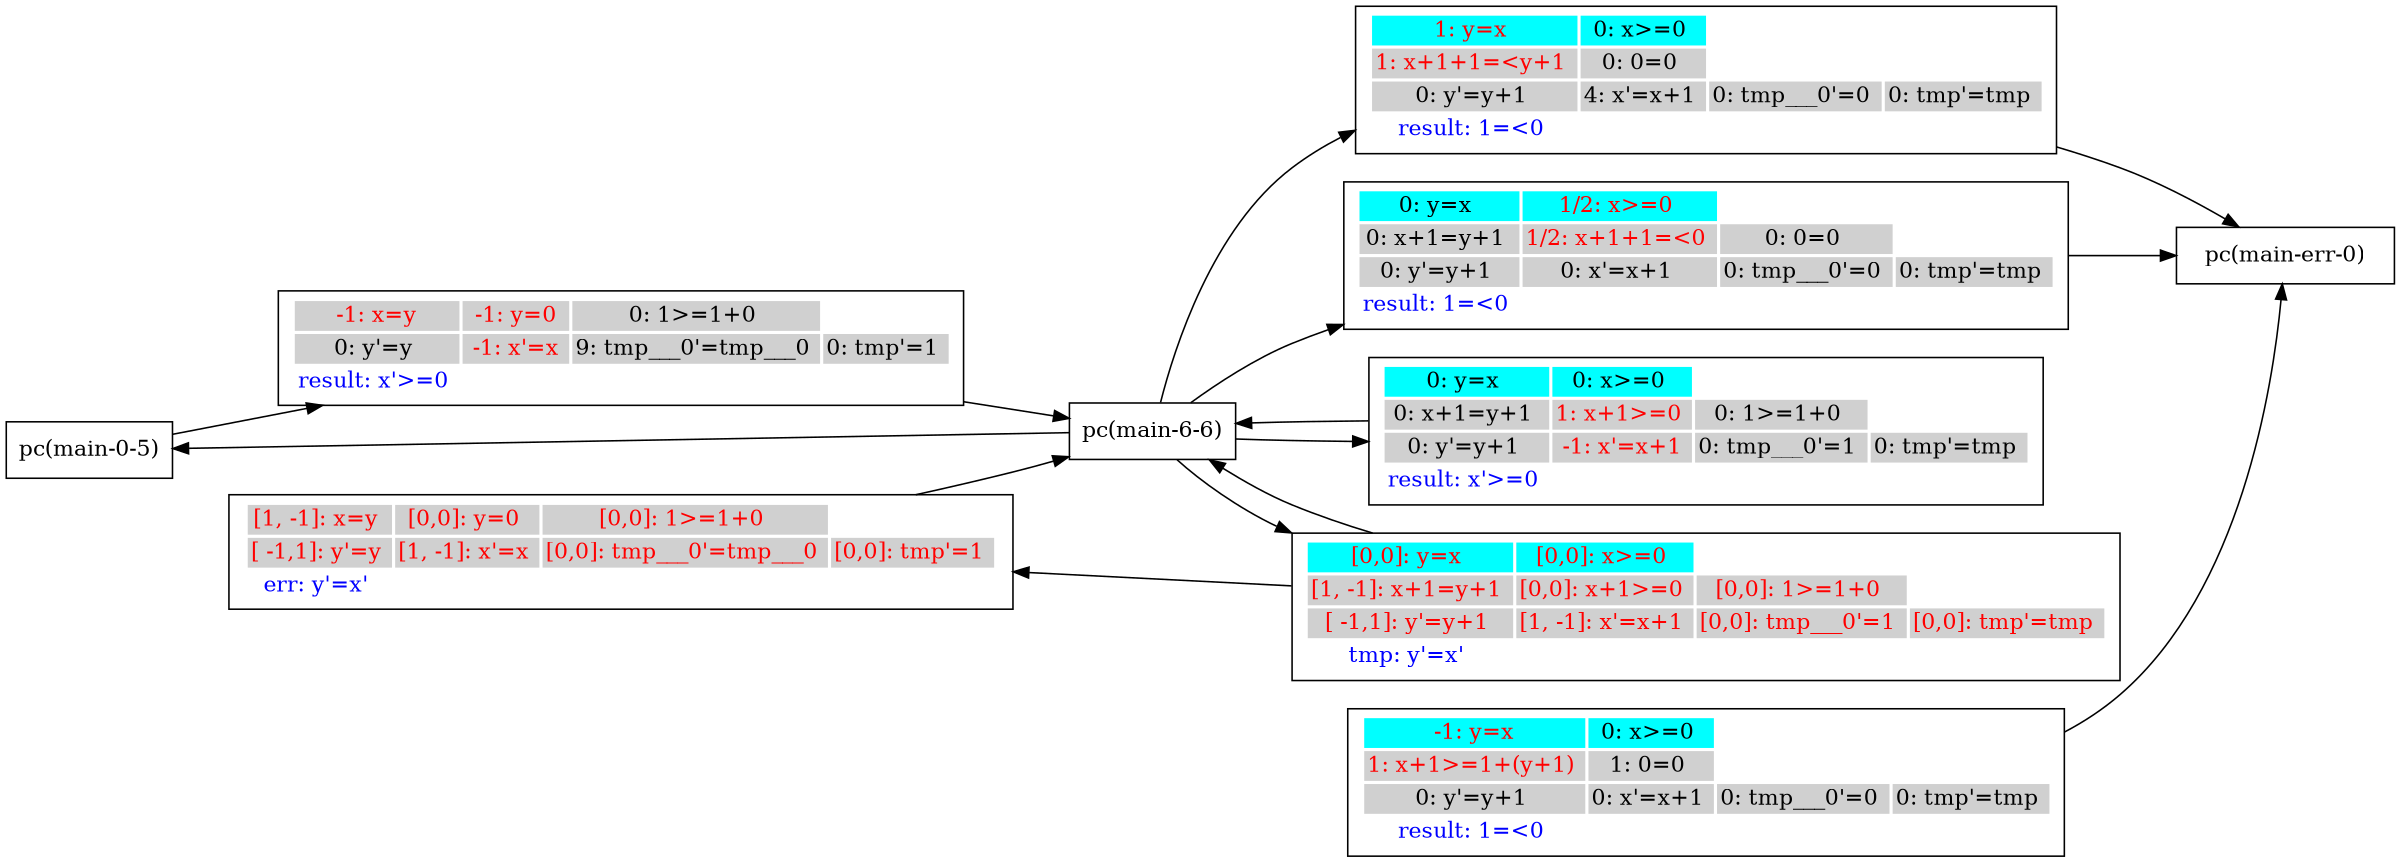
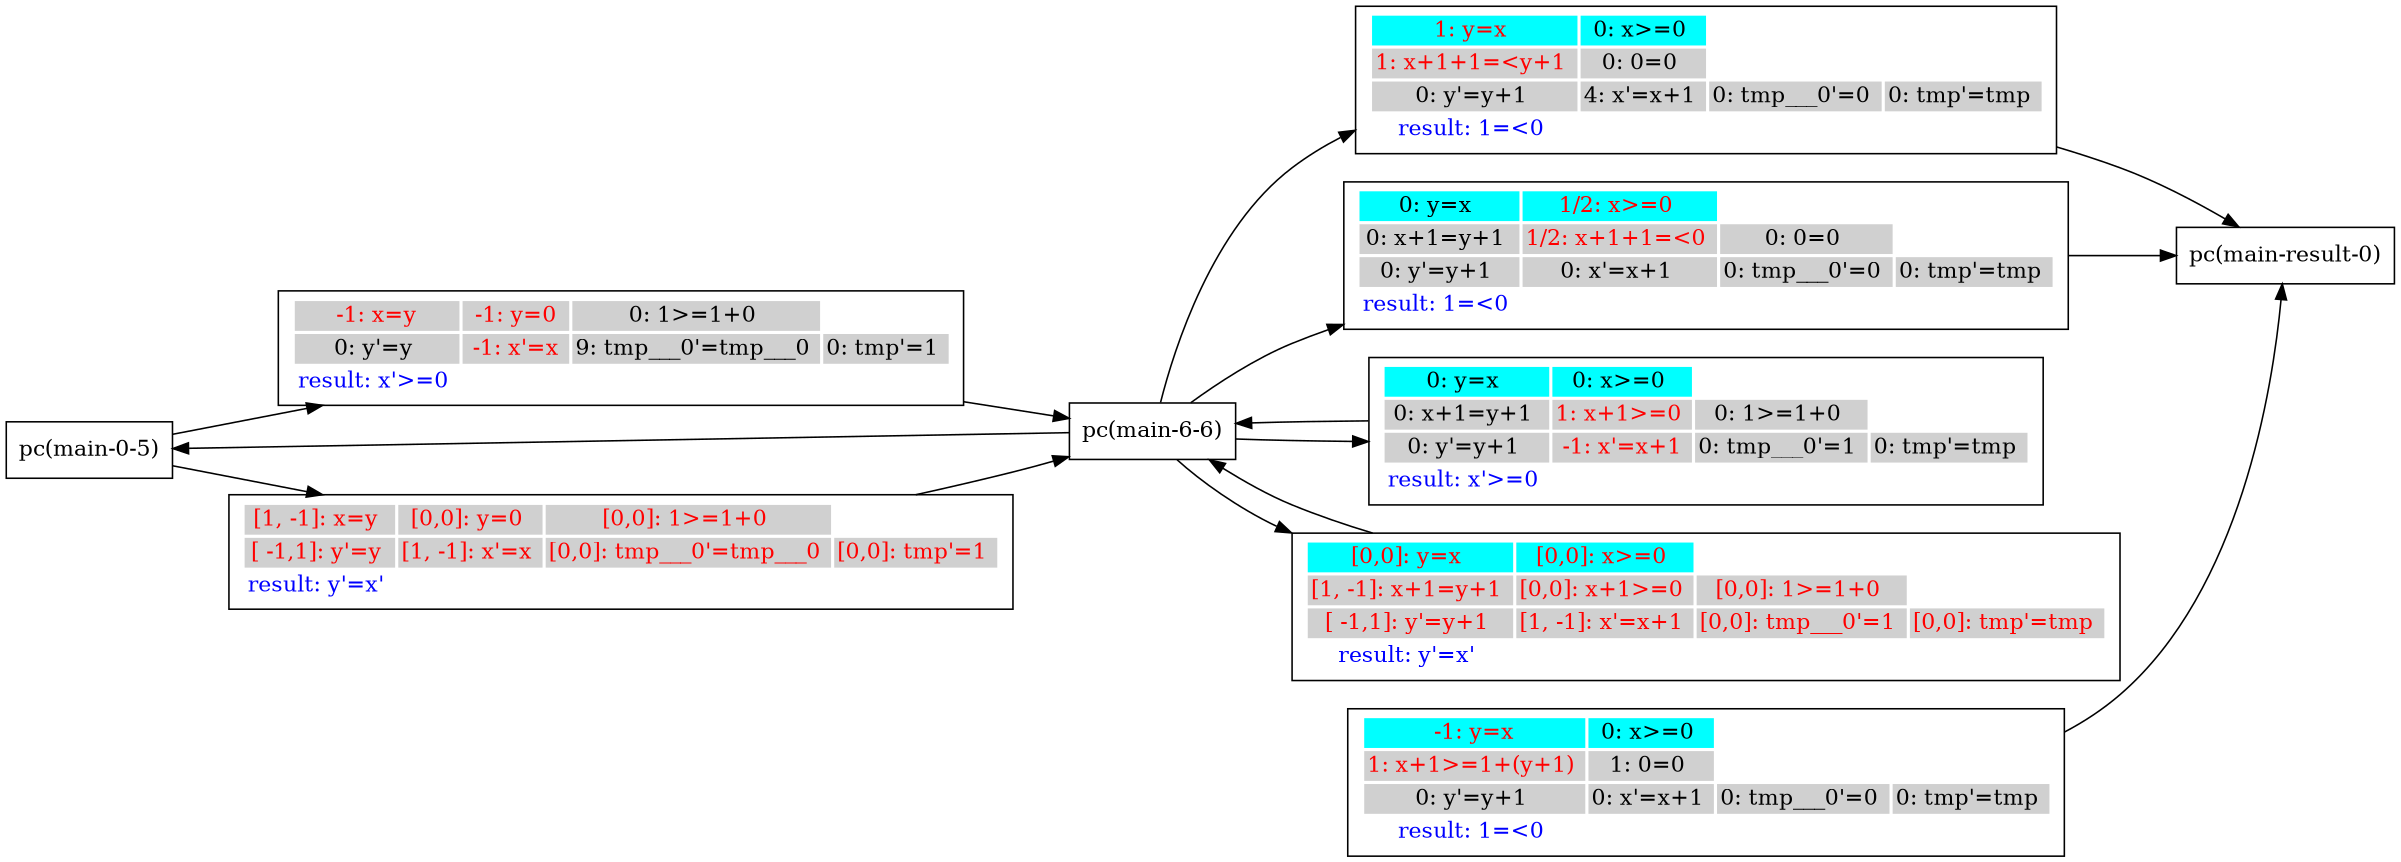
  digraph {
    rankdir=LR
    node [shape=box]
    n1 [label="pc(main-0-5)"]
-   n2 [label=<<TABLE border="0"><TR><TD bgcolor = "#D0D0D0"><FONT COLOR="red">[1, -1]: x=y </FONT></TD><TD bgcolor = "#D0D0D0"><FONT COLOR="red">[0,0]: y=0 </FONT></TD><TD bgcolor = "#D0D0D0"><FONT COLOR="red">[0,0]: 1&#062;=1+0 </FONT></TD></TR><TR><TD bgcolor = "#D0D0D0"><FONT COLOR="red">[ -1,1]: y'=y </FONT></TD><TD bgcolor = "#D0D0D0"><FONT COLOR="red">[1, -1]: x'=x </FONT></TD><TD bgcolor = "#D0D0D0"><FONT COLOR="red">[0,0]: tmp___0'=tmp___0 </FONT></TD><TD bgcolor = "#D0D0D0"><FONT COLOR="red">[0,0]: tmp'=1 </FONT></TD></TR><TR><TD bgcolor = "white"><FONT COLOR="blue">err: y'=x' </FONT></TD></TR></TABLE>>]
+   n2 [label=<<TABLE border="0"><TR><TD bgcolor = "#D0D0D0"><FONT COLOR="red">[1, -1]: x=y </FONT></TD><TD bgcolor = "#D0D0D0"><FONT COLOR="red">[0,0]: y=0 </FONT></TD><TD bgcolor = "#D0D0D0"><FONT COLOR="red">[0,0]: 1&#062;=1+0 </FONT></TD></TR><TR><TD bgcolor = "#D0D0D0"><FONT COLOR="red">[ -1,1]: y'=y </FONT></TD><TD bgcolor = "#D0D0D0"><FONT COLOR="red">[1, -1]: x'=x </FONT></TD><TD bgcolor = "#D0D0D0"><FONT COLOR="red">[0,0]: tmp___0'=tmp___0 </FONT></TD><TD bgcolor = "#D0D0D0"><FONT COLOR="red">[0,0]: tmp'=1 </FONT></TD></TR><TR><TD bgcolor = "white"><FONT COLOR="blue">result: y'=x' </FONT></TD></TR></TABLE>>]
    n3 [label=<<TABLE border="0"><TR><TD bgcolor = "#D0D0D0"><FONT COLOR="red"> -1: x=y </FONT></TD><TD bgcolor = "#D0D0D0"><FONT COLOR="red"> -1: y=0 </FONT></TD><TD bgcolor = "#D0D0D0"><FONT COLOR="black">0: 1&#062;=1+0 </FONT></TD></TR><TR><TD bgcolor = "#D0D0D0"><FONT COLOR="black">0: y'=y </FONT></TD><TD bgcolor = "#D0D0D0"><FONT COLOR="red"> -1: x'=x </FONT></TD><TD bgcolor = "#D0D0D0"><FONT COLOR="black">9: tmp___0'=tmp___0 </FONT></TD><TD bgcolor = "#D0D0D0"><FONT COLOR="black">0: tmp'=1 </FONT></TD></TR><TR><TD bgcolor = "white"><FONT COLOR="blue">result: x'&#062;=0 </FONT></TD></TR></TABLE>>]
    n4 [label="pc(main-6-6)"]
    n5 [label=<<TABLE border="0"><TR><TD bgcolor = "#00FFFF"><FONT COLOR="red">1: y=x </FONT></TD><TD bgcolor = "#00FFFF"><FONT COLOR="black">0: x&#062;=0 </FONT></TD></TR><TR><TD bgcolor = "#D0D0D0"><FONT COLOR="red">1: x+1+1=&#060;y+1 </FONT></TD><TD bgcolor = "#D0D0D0"><FONT COLOR="black">0: 0=0 </FONT></TD></TR><TR><TD bgcolor = "#D0D0D0"><FONT COLOR="black">0: y'=y+1 </FONT></TD><TD bgcolor = "#D0D0D0"><FONT COLOR="black">4: x'=x+1 </FONT></TD><TD bgcolor = "#D0D0D0"><FONT COLOR="black">0: tmp___0'=0 </FONT></TD><TD bgcolor = "#D0D0D0"><FONT COLOR="black">0: tmp'=tmp </FONT></TD></TR><TR><TD bgcolor = "white"><FONT COLOR="blue">result: 1=&#060;0 </FONT></TD></TR></TABLE>>]
    n6 [label=<<TABLE border="0"><TR><TD bgcolor = "#00FFFF"><FONT COLOR="black">0: y=x </FONT></TD><TD bgcolor = "#00FFFF"><FONT COLOR="red">1/2: x&#062;=0 </FONT></TD></TR><TR><TD bgcolor = "#D0D0D0"><FONT COLOR="black">0: x+1=y+1 </FONT></TD><TD bgcolor = "#D0D0D0"><FONT COLOR="red">1/2: x+1+1=&#060;0 </FONT></TD><TD bgcolor = "#D0D0D0"><FONT COLOR="black">0: 0=0 </FONT></TD></TR><TR><TD bgcolor = "#D0D0D0"><FONT COLOR="black">0: y'=y+1 </FONT></TD><TD bgcolor = "#D0D0D0"><FONT COLOR="black">0: x'=x+1 </FONT></TD><TD bgcolor = "#D0D0D0"><FONT COLOR="black">0: tmp___0'=0 </FONT></TD><TD bgcolor = "#D0D0D0"><FONT COLOR="black">0: tmp'=tmp </FONT></TD></TR><TR><TD bgcolor = "white"><FONT COLOR="blue">result: 1=&#060;0 </FONT></TD></TR></TABLE>>]
-   n7 [label=<<TABLE border="0"><TR><TD bgcolor = "#00FFFF"><FONT COLOR="red">[0,0]: y=x </FONT></TD><TD bgcolor = "#00FFFF"><FONT COLOR="red">[0,0]: x&#062;=0 </FONT></TD></TR><TR><TD bgcolor = "#D0D0D0"><FONT COLOR="red">[1, -1]: x+1=y+1 </FONT></TD><TD bgcolor = "#D0D0D0"><FONT COLOR="red">[0,0]: x+1&#062;=0 </FONT></TD><TD bgcolor = "#D0D0D0"><FONT COLOR="red">[0,0]: 1&#062;=1+0 </FONT></TD></TR><TR><TD bgcolor = "#D0D0D0"><FONT COLOR="red">[ -1,1]: y'=y+1 </FONT></TD><TD bgcolor = "#D0D0D0"><FONT COLOR="red">[1, -1]: x'=x+1 </FONT></TD><TD bgcolor = "#D0D0D0"><FONT COLOR="red">[0,0]: tmp___0'=1 </FONT></TD><TD bgcolor = "#D0D0D0"><FONT COLOR="red">[0,0]: tmp'=tmp </FONT></TD></TR><TR><TD bgcolor = "white"><FONT COLOR="blue">tmp: y'=x' </FONT></TD></TR></TABLE>>]
+   n7 [label=<<TABLE border="0"><TR><TD bgcolor = "#00FFFF"><FONT COLOR="red">[0,0]: y=x </FONT></TD><TD bgcolor = "#00FFFF"><FONT COLOR="red">[0,0]: x&#062;=0 </FONT></TD></TR><TR><TD bgcolor = "#D0D0D0"><FONT COLOR="red">[1, -1]: x+1=y+1 </FONT></TD><TD bgcolor = "#D0D0D0"><FONT COLOR="red">[0,0]: x+1&#062;=0 </FONT></TD><TD bgcolor = "#D0D0D0"><FONT COLOR="red">[0,0]: 1&#062;=1+0 </FONT></TD></TR><TR><TD bgcolor = "#D0D0D0"><FONT COLOR="red">[ -1,1]: y'=y+1 </FONT></TD><TD bgcolor = "#D0D0D0"><FONT COLOR="red">[1, -1]: x'=x+1 </FONT></TD><TD bgcolor = "#D0D0D0"><FONT COLOR="red">[0,0]: tmp___0'=1 </FONT></TD><TD bgcolor = "#D0D0D0"><FONT COLOR="red">[0,0]: tmp'=tmp </FONT></TD></TR><TR><TD bgcolor = "white"><FONT COLOR="blue">result: y'=x' </FONT></TD></TR></TABLE>>]
    n8 [label=<<TABLE border="0"><TR><TD bgcolor = "#00FFFF"><FONT COLOR="black">0: y=x </FONT></TD><TD bgcolor = "#00FFFF"><FONT COLOR="black">0: x&#062;=0 </FONT></TD></TR><TR><TD bgcolor = "#D0D0D0"><FONT COLOR="black">0: x+1=y+1 </FONT></TD><TD bgcolor = "#D0D0D0"><FONT COLOR="red">1: x+1&#062;=0 </FONT></TD><TD bgcolor = "#D0D0D0"><FONT COLOR="black">0: 1&#062;=1+0 </FONT></TD></TR><TR><TD bgcolor = "#D0D0D0"><FONT COLOR="black">0: y'=y+1 </FONT></TD><TD bgcolor = "#D0D0D0"><FONT COLOR="red"> -1: x'=x+1 </FONT></TD><TD bgcolor = "#D0D0D0"><FONT COLOR="black">0: tmp___0'=1 </FONT></TD><TD bgcolor = "#D0D0D0"><FONT COLOR="black">0: tmp'=tmp </FONT></TD></TR><TR><TD bgcolor = "white"><FONT COLOR="blue">result: x'&#062;=0 </FONT></TD></TR></TABLE>>]
    n9 [label=<<TABLE border="0"><TR><TD bgcolor = "#00FFFF"><FONT COLOR="red"> -1: y=x </FONT></TD><TD bgcolor = "#00FFFF"><FONT COLOR="black">0: x&#062;=0 </FONT></TD></TR><TR><TD bgcolor = "#D0D0D0"><FONT COLOR="red">1: x+1&#062;=1+(y+1) </FONT></TD><TD bgcolor = "#D0D0D0"><FONT COLOR="black">1: 0=0 </FONT></TD></TR><TR><TD bgcolor = "#D0D0D0"><FONT COLOR="black">0: y'=y+1 </FONT></TD><TD bgcolor = "#D0D0D0"><FONT COLOR="black">0: x'=x+1 </FONT></TD><TD bgcolor = "#D0D0D0"><FONT COLOR="black">0: tmp___0'=0 </FONT></TD><TD bgcolor = "#D0D0D0"><FONT COLOR="black">0: tmp'=tmp </FONT></TD></TR><TR><TD bgcolor = "white"><FONT COLOR="blue">result: 1=&#060;0 </FONT></TD></TR></TABLE>>]
-   n10 [label="pc(main-err-0)"]
-   n7 -> n2
+   n10 [label="pc(main-result-0)"]
+   n1 -> n2
    n1 -> n3
    n2 -> n4
    n3 -> n4
    n4 -> n1
    n4 -> n5
    n4 -> n6
    n4 -> n7
    n4 -> n8
    n5 -> n10
    n6 -> n10
    n7 -> n4
    n8 -> n4
    n9 -> n10
  }
